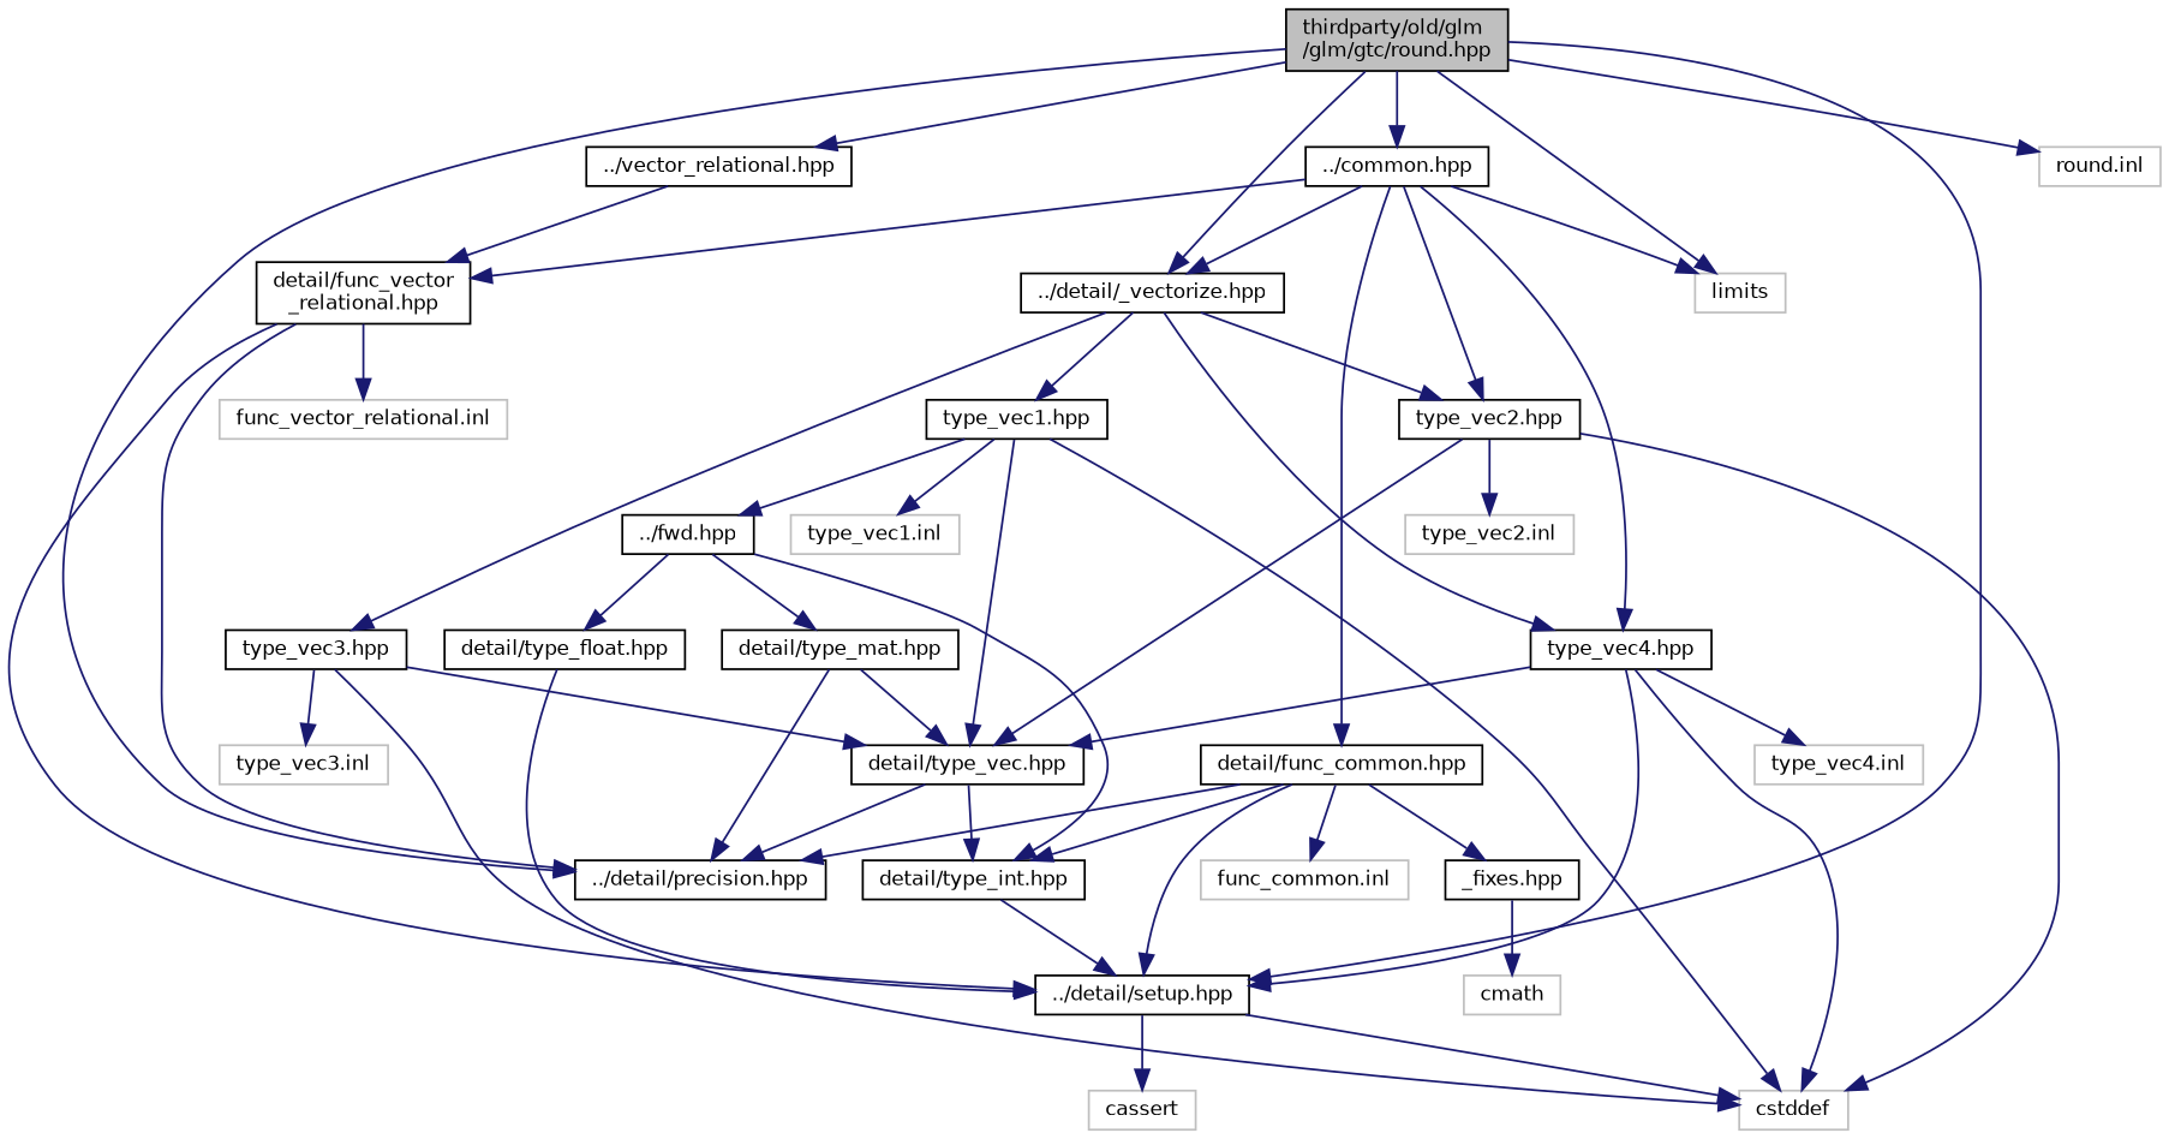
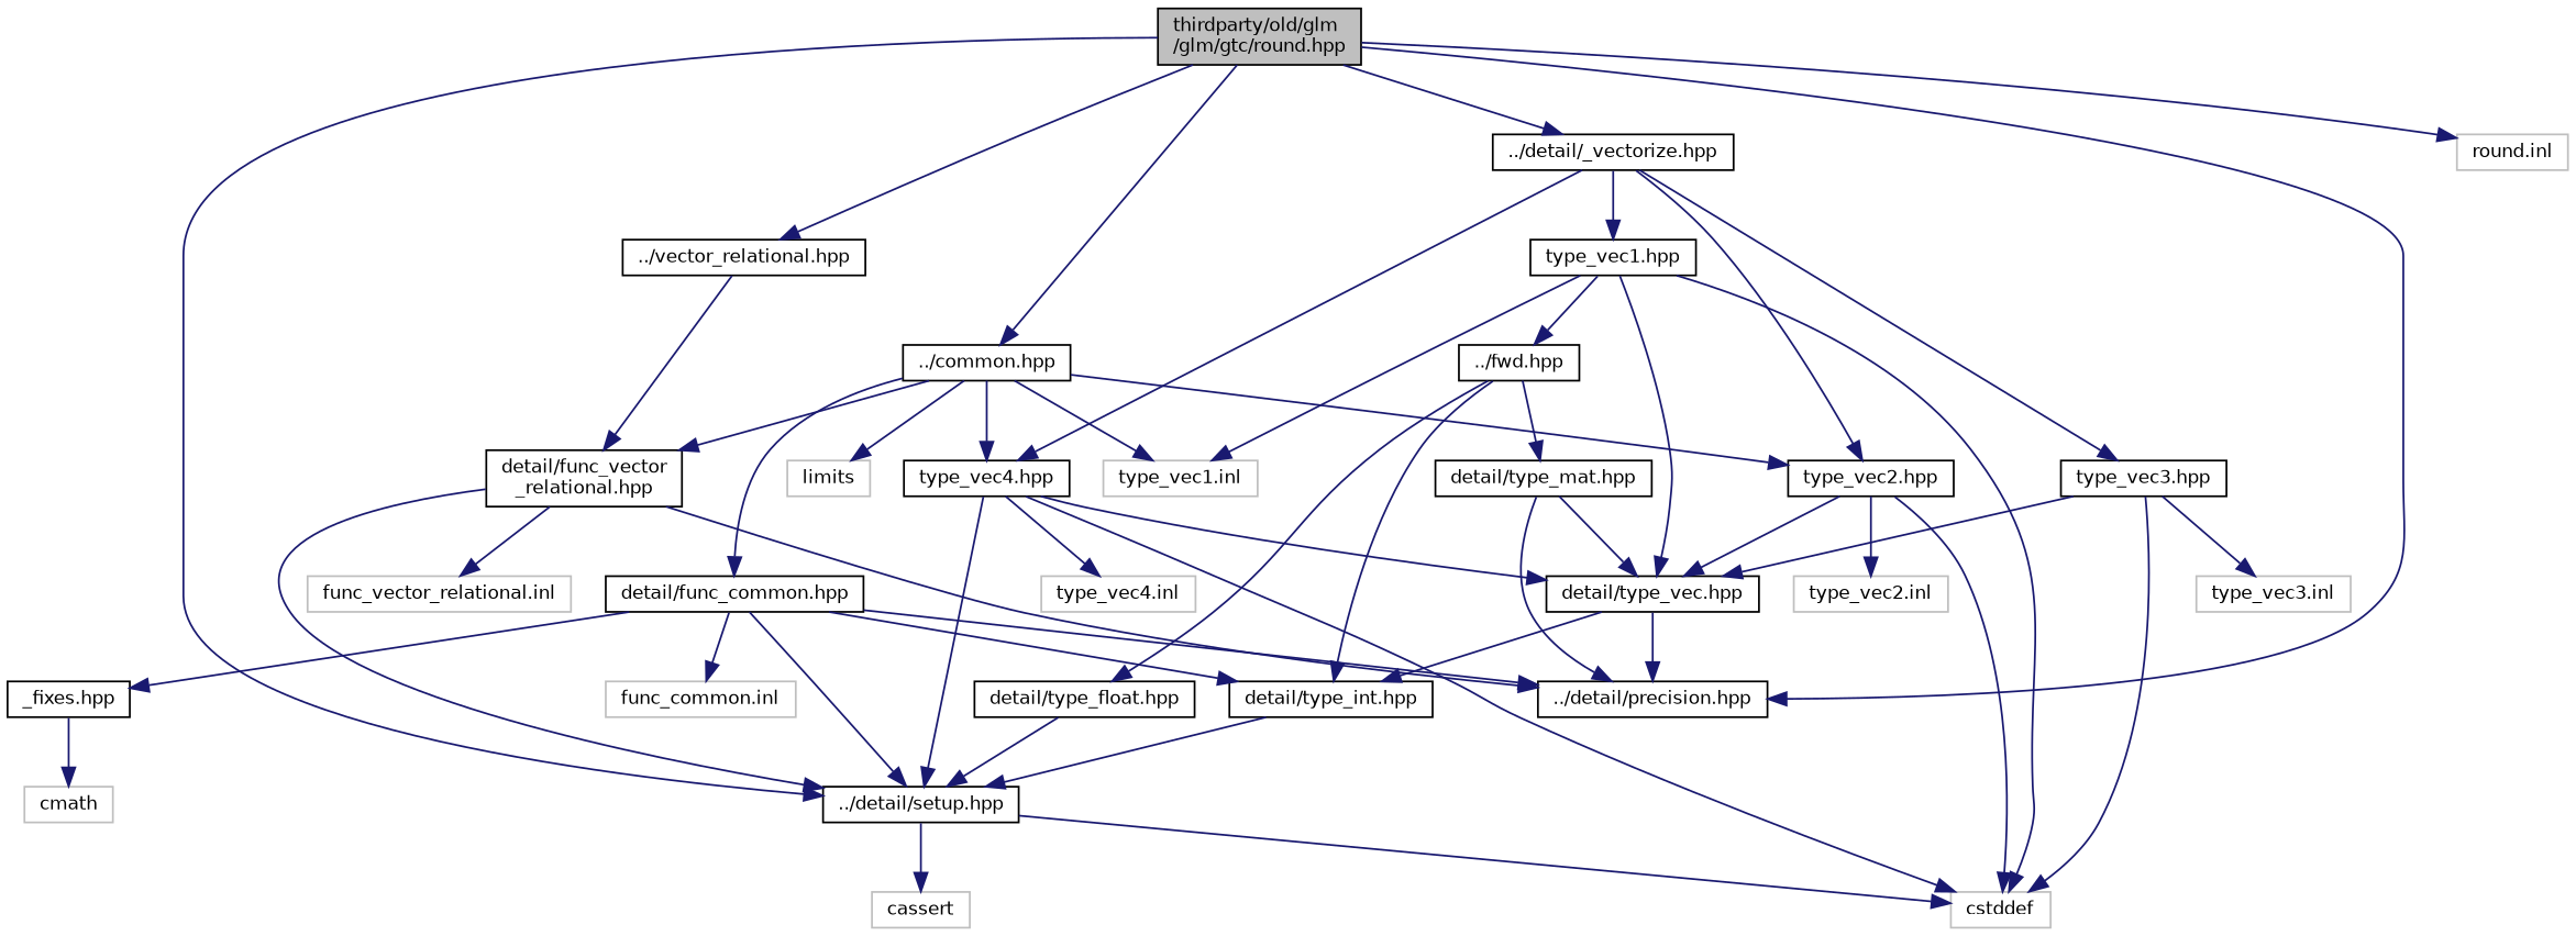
  digraph {
    node [color=black fillcolor=white fontname=Helvetica fontsize=10 shape=record style=filled]
    edge [color=midnightblue fontname=Helvetica fontsize=10 labelfontname=Helvetica labelfontsize=10 style=solid]
    n1 [fillcolor=grey75 fontcolor=black height=0.2 label="thirdparty/old/glm\l/glm/gtc/round.hpp" width=0.4]
    n2 [height=0.2 label="../detail/setup.hpp" width=0.4]
    n3 [height=0.2 label="../detail/precision.hpp" width=0.4]
    n4 [height=0.2 label="../detail/_vectorize.hpp" width=0.4]
    n5 [height=0.2 label="../vector_relational.hpp" width=0.4]
    n6 [height=0.2 label="../common.hpp" width=0.4]
    n7 [color=grey75 height=0.2 label=limits width=0.4]
    n8 [color=grey75 height=0.2 label="round.inl" width=0.4]
    n9 [color=grey75 height=0.2 label=cassert width=0.4]
    n10 [color=grey75 height=0.2 label=cstddef width=0.4]
    n11 [height=0.2 label="type_vec1.hpp" width=0.4]
    n12 [height=0.2 label="type_vec2.hpp" width=0.4]
    n13 [height=0.2 label="type_vec3.hpp" width=0.4]
    n14 [height=0.2 label="type_vec4.hpp" width=0.4]
    n15 [height=0.2 label="detail/func_vector\l_relational.hpp" width=0.4]
    n16 [height=0.2 label="detail/func_common.hpp" width=0.4]
    n17 [height=0.2 label="../fwd.hpp" width=0.4]
    n18 [height=0.2 label="detail/type_vec.hpp" width=0.4]
    n19 [color=grey75 height=0.2 label="type_vec1.inl" width=0.4]
    n20 [color=grey75 height=0.2 label="type_vec2.inl" width=0.4]
    n21 [color=grey75 height=0.2 label="type_vec3.inl" width=0.4]
    n22 [color=grey75 height=0.2 label="type_vec4.inl" width=0.4]
    n23 [height=0.2 label="detail/type_int.hpp" width=0.4]
    n24 [height=0.2 label="detail/type_float.hpp" width=0.4]
    n25 [height=0.2 label="detail/type_mat.hpp" width=0.4]
    n26 [color=grey75 height=0.2 label="func_vector_relational.inl" width=0.4]
    n27 [height=0.2 label="_fixes.hpp" width=0.4]
    n28 [color=grey75 height=0.2 label="func_common.inl" width=0.4]
    n29 [color=grey75 height=0.2 label=cmath width=0.4]
    n1 -> n2
    n1 -> n3
    n1 -> n4
    n1 -> n5
    n1 -> n6
-   n1 -> n7
    n1 -> n8
    n2 -> n9
    n2 -> n10
    n4 -> n11
    n4 -> n12
    n4 -> n13
    n4 -> n14
    n5 -> n15
-   n6 -> n4
+   n6 -> n19
    n6 -> n7
    n6 -> n12
    n6 -> n14
    n6 -> n15
    n6 -> n16
    n11 -> n10
    n11 -> n17
    n11 -> n18
    n11 -> n19
    n12 -> n10
    n12 -> n18
    n12 -> n20
    n13 -> n10
    n13 -> n18
    n13 -> n21
    n14 -> n2
    n14 -> n10
    n14 -> n18
    n14 -> n22
    n15 -> n2
    n15 -> n3
    n15 -> n26
    n16 -> n2
    n16 -> n3
    n16 -> n23
    n16 -> n27
    n16 -> n28
    n17 -> n23
    n17 -> n24
    n17 -> n25
    n18 -> n3
    n18 -> n23
    n23 -> n2
    n24 -> n2
    n25 -> n3
    n25 -> n18
    n27 -> n29
  }
